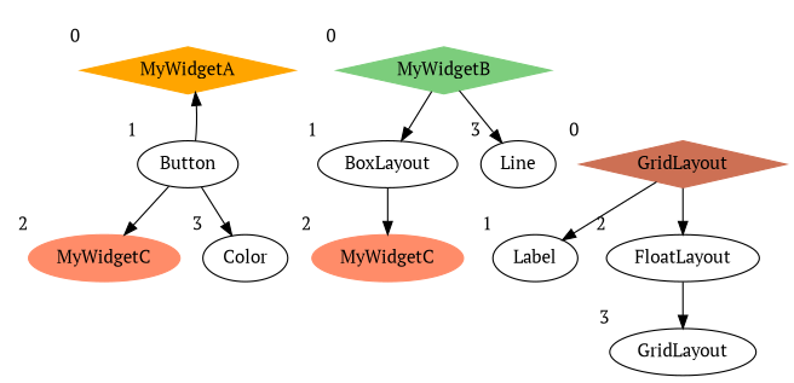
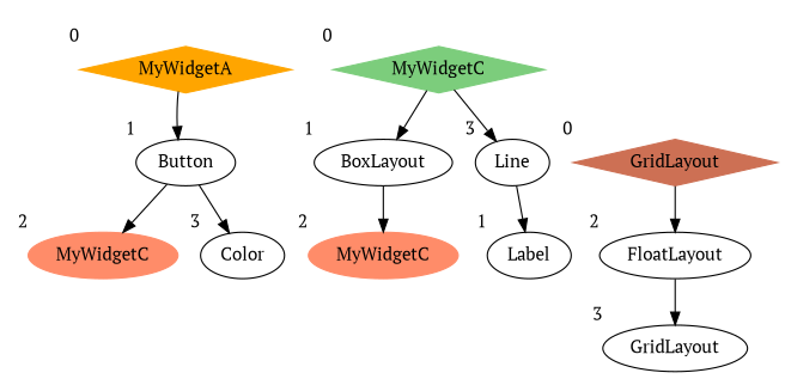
  digraph {
    fontname="PT Serif"
    node [fontname="PT Serif" xlabel=0]
    edge [fontname="PT Serif"]
    n1 [color=orange label=MyWidgetA shape=diamond style=filled]
    Button [xlabel=1]
    MyWidgetC [color=salmon1 style=filled xlabel=2]
    Color [xlabel=3]
-   n5 [color=palegreen3 label=MyWidgetB shape=diamond style=filled]
+   n5 [color=palegreen3 label=MyWidgetC shape=diamond style=filled]
    BoxLayout [xlabel=1]
    Line [xlabel=3]
    n8 [color=salmon1 label=MyWidgetC style=filled xlabel=2]
    n9 [color=salmon3 label=GridLayout shape=diamond style=filled]
    Label [xlabel=1]
    FloatLayout [xlabel=2]
    GridLayout [xlabel=3]
-   Button -> n1
+   n1 -> Button
    Button -> MyWidgetC
    Button -> Color
    n5 -> BoxLayout
    n5 -> Line
    BoxLayout -> n8
-   n9 -> Label
+   Line -> Label
    n9 -> FloatLayout
    FloatLayout -> GridLayout
  }
